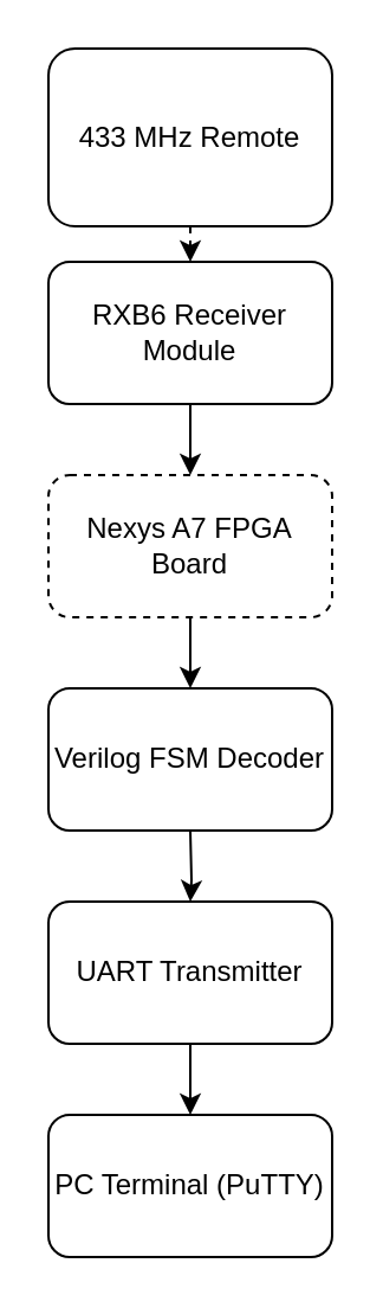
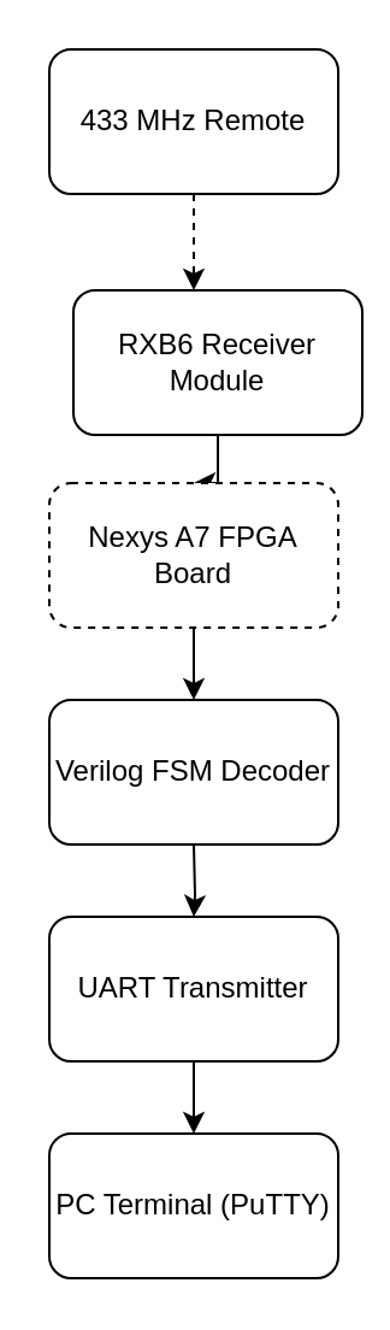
  <mxCell id="0" />
  <mxCell id="1" parent="0" />
  <mxCell id="2" value="" style="edgeStyle=orthogonalEdgeStyle;rounded=0;orthogonalLoop=1;jettySize=auto;html=1;dashed=1;" edge="1" parent="1" source="3" target="5"><mxGeometry relative="1" as="geometry"><Array as="points"><mxPoint x="80" y="80" /><mxPoint x="80" y="80" /></Array></mxGeometry></mxCell>
- <mxCell id="3" value="433 MHz Remote" style="rounded=1;whiteSpace=wrap;html=1;" vertex="1" parent="1"><mxGeometry x="20" y="20" width="120" height="75" as="geometry" /></mxCell>
+ <mxCell id="3" value="433 MHz Remote" style="rounded=1;whiteSpace=wrap;html=1;" vertex="1" parent="1"><mxGeometry x="20" y="20" width="120" height="60" as="geometry" /></mxCell>
  <mxCell id="4" value="" style="edgeStyle=orthogonalEdgeStyle;rounded=0;orthogonalLoop=1;jettySize=auto;html=1;" edge="1" parent="1" source="5" target="7"><mxGeometry relative="1" as="geometry" /></mxCell>
- <mxCell id="5" value="RXB6 Receiver Module" style="rounded=1;whiteSpace=wrap;html=1;" vertex="1" parent="1"><mxGeometry x="20" y="110" width="120" height="60" as="geometry" /></mxCell>
+ <mxCell id="5" value="RXB6 Receiver Module" style="rounded=1;whiteSpace=wrap;html=1;" vertex="1" parent="1"><mxGeometry x="30" y="120" width="120" height="60" as="geometry" /></mxCell>
  <mxCell id="6" value="" style="edgeStyle=orthogonalEdgeStyle;rounded=0;orthogonalLoop=1;jettySize=auto;html=1;" edge="1" parent="1" source="7" target="8"><mxGeometry relative="1" as="geometry" /></mxCell>
  <mxCell id="7" value="Nexys A7 FPGA Board" style="rounded=1;whiteSpace=wrap;html=1;dashed=1;" vertex="1" parent="1"><mxGeometry x="20" y="200" width="120" height="60" as="geometry" /></mxCell>
  <mxCell id="8" value="Verilog FSM Decoder" style="rounded=1;whiteSpace=wrap;html=1;" vertex="1" parent="1"><mxGeometry x="20" y="290" width="120" height="60" as="geometry" /></mxCell>
  <mxCell id="9" value="" style="edgeStyle=orthogonalEdgeStyle;rounded=0;orthogonalLoop=1;jettySize=auto;html=1;" edge="1" parent="1" target="11"><mxGeometry relative="1" as="geometry"><mxPoint x="80" y="350" as="sourcePoint" /></mxGeometry></mxCell>
  <mxCell id="10" value="" style="edgeStyle=orthogonalEdgeStyle;rounded=0;orthogonalLoop=1;jettySize=auto;html=1;" edge="1" parent="1" source="11" target="12"><mxGeometry relative="1" as="geometry" /></mxCell>
  <mxCell id="11" value="UART Transmitter" style="rounded=1;whiteSpace=wrap;html=1;" vertex="1" parent="1"><mxGeometry x="20" y="380" width="120" height="60" as="geometry" /></mxCell>
  <mxCell id="12" value="PC Terminal (PuTTY)" style="rounded=1;whiteSpace=wrap;html=1;" vertex="1" parent="1"><mxGeometry x="20" y="470" width="120" height="60" as="geometry" /></mxCell>
